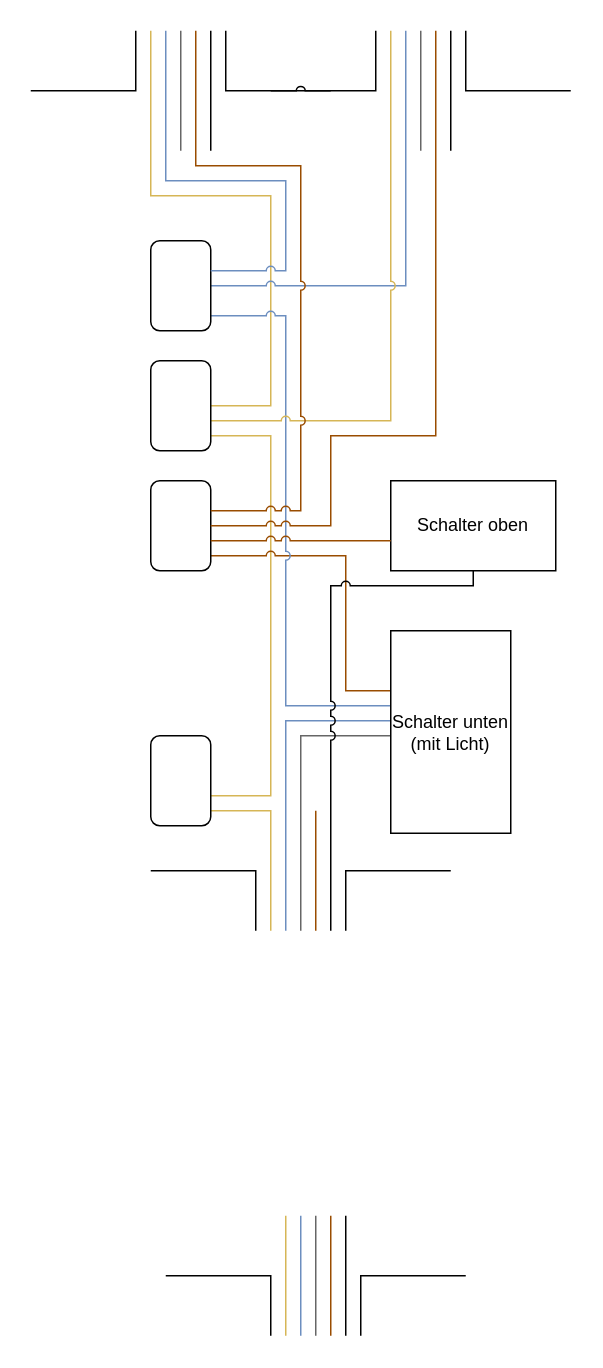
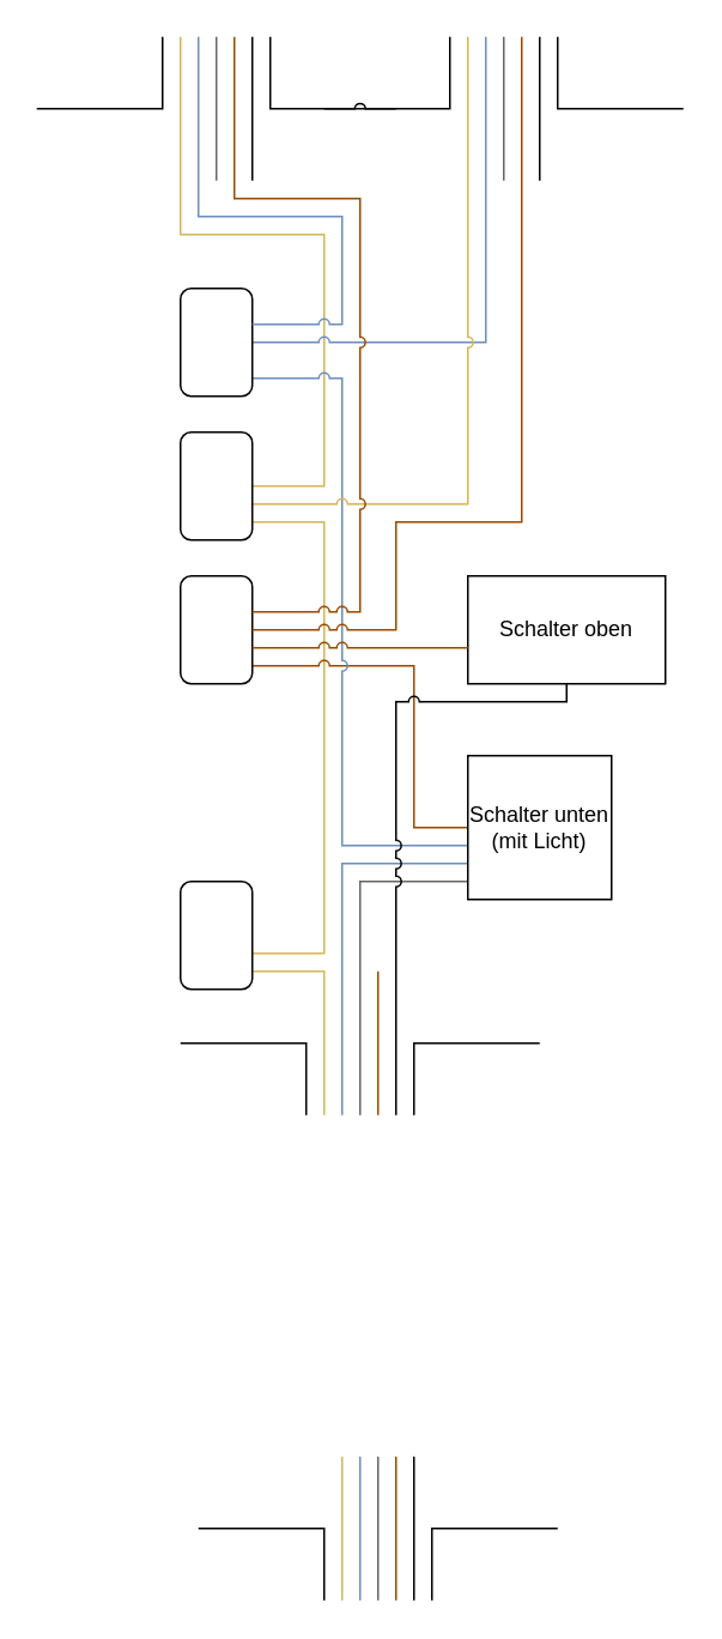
  <mxCell id="0" />
  <mxCell id="1" parent="0" />
  <mxCell id="2" value="" style="endArrow=none;html=1;rounded=0;fillColor=#fff2cc;strokeColor=#d6b656;edgeStyle=orthogonalEdgeStyle;jumpStyle=arc;" edge="1" parent="1" source="36"><mxGeometry width="50" height="50" relative="1" as="geometry"><mxPoint x="100" y="100.02" as="sourcePoint" /><mxPoint x="100" y="20.02" as="targetPoint" /><Array as="points"><mxPoint x="180" y="270" /><mxPoint x="180" y="130" /><mxPoint x="100" y="130" /></Array></mxGeometry></mxCell>
  <mxCell id="3" value="" style="endArrow=none;html=1;rounded=0;fillColor=#fff2cc;strokeColor=#d6b656;edgeStyle=orthogonalEdgeStyle;jumpStyle=arc;" edge="1" parent="1" source="36" target="14"><mxGeometry width="50" height="50" relative="1" as="geometry"><mxPoint x="180" y="280" as="sourcePoint" /><mxPoint x="160" y="550" as="targetPoint" /><Array as="points"><mxPoint x="180" y="290" /><mxPoint x="180" y="530" /></Array></mxGeometry></mxCell>
  <mxCell id="4" value="" style="endArrow=none;html=1;rounded=0;strokeColor=#994C00;fillColor=#a0522d;edgeStyle=orthogonalEdgeStyle;jumpStyle=arc;" edge="1" parent="1" source="13" target="15"><mxGeometry width="50" height="50" relative="1" as="geometry"><mxPoint x="230" y="420" as="sourcePoint" /><mxPoint x="230" y="340" as="targetPoint" /><Array as="points"><mxPoint x="230" y="460" /><mxPoint x="230" y="370" /></Array></mxGeometry></mxCell>
  <mxCell id="5" value="" style="endArrow=none;html=1;rounded=0;fillColor=#dae8fc;strokeColor=#6c8ebf;edgeStyle=orthogonalEdgeStyle;jumpStyle=arc;" edge="1" parent="1" source="38" target="13"><mxGeometry width="50" height="50" relative="1" as="geometry"><mxPoint x="110" as="sourcePoint" y="20" /><mxPoint x="270" y="490" as="targetPoint" /><Array as="points"><mxPoint x="190" y="210" /><mxPoint x="190" y="470" /></Array></mxGeometry></mxCell>
  <mxCell id="6" value="" style="endArrow=none;html=1;rounded=0;fillColor=#dae8fc;strokeColor=#6c8ebf;edgeStyle=orthogonalEdgeStyle;jumpStyle=arc;" edge="1" parent="1" target="13"><mxGeometry width="50" height="50" relative="1" as="geometry"><mxPoint x="190" y="620" as="sourcePoint" /><mxPoint x="180" y="490" as="targetPoint" /><Array as="points"><mxPoint x="190" y="620" /><mxPoint x="190" y="480" /></Array></mxGeometry></mxCell>
  <mxCell id="7" value="" style="endArrow=none;html=1;rounded=0;fillColor=#f5f5f5;strokeColor=#666666;gradientColor=#b3b3b3;edgeStyle=orthogonalEdgeStyle;jumpStyle=arc;" edge="1" parent="1" target="13"><mxGeometry width="50" height="50" relative="1" as="geometry"><mxPoint x="200" y="620" as="sourcePoint" /><mxPoint x="200" y="540" as="targetPoint" /><Array as="points"><mxPoint x="200" y="490" /></Array></mxGeometry></mxCell>
  <mxCell id="8" value="" style="endArrow=none;html=1;rounded=0;strokeColor=#994C00;fillColor=#a0522d;noJump=0;orthogonalLoop=0;jumpStyle=arc;edgeStyle=orthogonalEdgeStyle;" edge="1" parent="1"><mxGeometry width="50" height="50" relative="1" as="geometry"><mxPoint x="210" y="620" as="sourcePoint" /><mxPoint x="210" y="540" as="targetPoint" /><Array as="points"><mxPoint x="210" y="580" /><mxPoint x="210" y="580" /></Array></mxGeometry></mxCell>
  <mxCell id="9" value="" style="endArrow=none;html=1;rounded=0;jumpStyle=arc;edgeStyle=orthogonalEdgeStyle;" edge="1" parent="1" target="16"><mxGeometry width="50" height="50" relative="1" as="geometry"><mxPoint x="220" y="620" as="sourcePoint" /><mxPoint x="220" y="340" as="targetPoint" /><Array as="points"><mxPoint x="220" y="390" /></Array></mxGeometry></mxCell>
  <mxCell id="10" value="" style="endArrow=none;html=1;rounded=0;fillColor=#fff2cc;strokeColor=#d6b656;edgeStyle=orthogonalEdgeStyle;jumpStyle=arc;" edge="1" parent="1" target="14"><mxGeometry width="50" height="50" relative="1" as="geometry"><mxPoint x="180" y="620" as="sourcePoint" /><mxPoint x="150" y="540" as="targetPoint" /><Array as="points"><mxPoint x="180" y="540" /></Array></mxGeometry></mxCell>
  <mxCell id="11" value="" style="endArrow=none;html=1;rounded=0;edgeStyle=orthogonalEdgeStyle;jumpStyle=arc;" edge="1" parent="1"><mxGeometry width="50" height="50" relative="1" as="geometry"><mxPoint x="230" y="620" as="sourcePoint" /><mxPoint x="300" y="580" as="targetPoint" /><Array as="points"><mxPoint x="230" y="580" /></Array></mxGeometry></mxCell>
  <mxCell id="12" value="" style="endArrow=none;html=1;rounded=0;edgeStyle=orthogonalEdgeStyle;jumpStyle=arc;" edge="1" parent="1"><mxGeometry width="50" height="50" relative="1" as="geometry"><mxPoint x="100" y="580" as="sourcePoint" /><mxPoint x="170" y="620" as="targetPoint" /><Array as="points"><mxPoint x="100" y="580" /></Array></mxGeometry></mxCell>
- <mxCell id="13" value="&lt;div&gt;Schalter unten&lt;/div&gt;&lt;div&gt;(mit Licht)&lt;/div&gt;" style="whiteSpace=wrap;html=1;aspect=fixed;" vertex="1" parent="1"><mxGeometry x="260" y="420" width="80" height="135" as="geometry" /></mxCell>
+ <mxCell id="13" value="&lt;div&gt;Schalter unten&lt;/div&gt;&lt;div&gt;(mit Licht)&lt;/div&gt;" style="whiteSpace=wrap;html=1;aspect=fixed;" vertex="1" parent="1"><mxGeometry x="260" y="420" width="80" height="80" as="geometry" /></mxCell>
  <mxCell id="14" value="" style="rounded=1;whiteSpace=wrap;html=1;" vertex="1" parent="1"><mxGeometry x="100" y="490" width="40" height="60" as="geometry" /></mxCell>
  <mxCell id="15" value="" style="rounded=1;whiteSpace=wrap;html=1;" vertex="1" parent="1"><mxGeometry x="100" y="320" width="40" height="60" as="geometry" /></mxCell>
  <mxCell id="16" value="&lt;div&gt;Schalter oben&lt;/div&gt;" style="whiteSpace=wrap;html=1;aspect=fixed;" vertex="1" parent="1"><mxGeometry x="260" y="320" width="110" height="60" as="geometry" /></mxCell>
  <mxCell id="17" value="" style="endArrow=none;html=1;rounded=0;strokeColor=#994C00;fillColor=#a0522d;edgeStyle=orthogonalEdgeStyle;jumpStyle=arc;" edge="1" parent="1" source="16" target="15"><mxGeometry width="50" height="50" relative="1" as="geometry"><mxPoint x="270" y="500" as="sourcePoint" /><mxPoint x="150" y="380" as="targetPoint" /><Array as="points"><mxPoint x="250" y="360" /><mxPoint x="250" y="360" /></Array></mxGeometry></mxCell>
  <mxCell id="18" value="" style="endArrow=none;html=1;rounded=0;fillColor=#dae8fc;strokeColor=#6c8ebf;edgeStyle=orthogonalEdgeStyle;jumpStyle=arc;" edge="1" parent="1"><mxGeometry width="50" height="50" relative="1" as="geometry"><mxPoint x="200" y="890" as="sourcePoint" /><mxPoint x="200" y="810" as="targetPoint" /><Array as="points"><mxPoint x="200" y="890" /><mxPoint x="200" y="750" /></Array></mxGeometry></mxCell>
  <mxCell id="19" value="" style="endArrow=none;html=1;rounded=0;fillColor=#f5f5f5;strokeColor=#666666;gradientColor=#b3b3b3;edgeStyle=orthogonalEdgeStyle;jumpStyle=arc;" edge="1" parent="1"><mxGeometry width="50" height="50" relative="1" as="geometry"><mxPoint x="210" y="890" as="sourcePoint" /><mxPoint x="210" y="810" as="targetPoint" /><Array as="points"><mxPoint x="210" y="850" /><mxPoint x="210" y="850" /></Array></mxGeometry></mxCell>
  <mxCell id="20" value="" style="endArrow=none;html=1;rounded=0;strokeColor=#994C00;fillColor=#a0522d;noJump=0;orthogonalLoop=0;jumpStyle=arc;edgeStyle=orthogonalEdgeStyle;" edge="1" parent="1"><mxGeometry width="50" height="50" relative="1" as="geometry"><mxPoint x="220" y="890" as="sourcePoint" /><mxPoint x="220" y="810" as="targetPoint" /><Array as="points"><mxPoint x="220" y="850" /><mxPoint x="220" y="850" /></Array></mxGeometry></mxCell>
  <mxCell id="21" value="" style="endArrow=none;html=1;rounded=0;jumpStyle=arc;edgeStyle=orthogonalEdgeStyle;" edge="1" parent="1"><mxGeometry width="50" height="50" relative="1" as="geometry"><mxPoint x="230" y="890" as="sourcePoint" /><mxPoint x="230" y="810" as="targetPoint" /><Array as="points"><mxPoint x="230" y="850" /><mxPoint x="230" y="850" /></Array></mxGeometry></mxCell>
  <mxCell id="22" value="" style="endArrow=none;html=1;rounded=0;fillColor=#fff2cc;strokeColor=#d6b656;edgeStyle=orthogonalEdgeStyle;jumpStyle=arc;" edge="1" parent="1"><mxGeometry width="50" height="50" relative="1" as="geometry"><mxPoint x="190" y="890" as="sourcePoint" /><mxPoint x="190" y="810" as="targetPoint" /><Array as="points"><mxPoint x="190" y="810" /></Array></mxGeometry></mxCell>
  <mxCell id="23" value="" style="endArrow=none;html=1;rounded=0;edgeStyle=orthogonalEdgeStyle;jumpStyle=arc;" edge="1" parent="1"><mxGeometry width="50" height="50" relative="1" as="geometry"><mxPoint x="240" y="890" as="sourcePoint" /><mxPoint x="310" y="850" as="targetPoint" /><Array as="points"><mxPoint x="240" y="850" /></Array></mxGeometry></mxCell>
  <mxCell id="24" value="" style="endArrow=none;html=1;rounded=0;edgeStyle=orthogonalEdgeStyle;jumpStyle=arc;" edge="1" parent="1"><mxGeometry width="50" height="50" relative="1" as="geometry"><mxPoint x="110" y="850" as="sourcePoint" /><mxPoint x="180" y="890" as="targetPoint" /><Array as="points"><mxPoint x="110" y="850" /></Array></mxGeometry></mxCell>
  <mxCell id="25" value="" style="endArrow=none;html=1;rounded=0;fillColor=#f5f5f5;strokeColor=#666666;gradientColor=#b3b3b3;edgeStyle=orthogonalEdgeStyle;jumpStyle=arc;" edge="1" parent="1"><mxGeometry width="50" height="50" relative="1" as="geometry"><mxPoint x="120" y="100.02" as="sourcePoint" /><mxPoint x="120" y="20.02" as="targetPoint" /><Array as="points"><mxPoint x="120" y="60.02" /><mxPoint x="120" y="60.02" /></Array></mxGeometry></mxCell>
  <mxCell id="26" value="" style="endArrow=none;html=1;rounded=0;jumpStyle=arc;edgeStyle=orthogonalEdgeStyle;" edge="1" parent="1"><mxGeometry width="50" height="50" relative="1" as="geometry"><mxPoint x="140" y="100.02" as="sourcePoint" /><mxPoint x="140" y="20.02" as="targetPoint" /><Array as="points"><mxPoint x="140" y="60.02" /><mxPoint x="140" y="60.02" /></Array></mxGeometry></mxCell>
  <mxCell id="27" value="" style="endArrow=none;html=1;rounded=0;edgeStyle=orthogonalEdgeStyle;jumpStyle=arc;" edge="1" parent="1"><mxGeometry width="50" height="50" relative="1" as="geometry"><mxPoint x="150" as="sourcePoint" y="20" /><mxPoint x="220" y="60.02" as="targetPoint" /><Array as="points"><mxPoint x="150" y="60.02" /></Array></mxGeometry></mxCell>
  <mxCell id="28" value="" style="endArrow=none;html=1;rounded=0;edgeStyle=orthogonalEdgeStyle;jumpStyle=arc;" edge="1" parent="1"><mxGeometry width="50" height="50" relative="1" as="geometry"><mxPoint x="20" y="60.02" as="sourcePoint" /><mxPoint x="90" as="targetPoint" y="20" /><Array as="points"><mxPoint x="20" y="60.02" /></Array></mxGeometry></mxCell>
  <mxCell id="29" value="" style="endArrow=none;html=1;rounded=0;fillColor=#dae8fc;strokeColor=#6c8ebf;edgeStyle=orthogonalEdgeStyle;jumpStyle=arc;" edge="1" parent="1" source="38"><mxGeometry width="50" height="50" relative="1" as="geometry"><mxPoint x="270" y="100.02" as="sourcePoint" /><mxPoint x="270" y="20.02" as="targetPoint" /><Array as="points"><mxPoint x="270" y="190" /></Array></mxGeometry></mxCell>
  <mxCell id="30" value="" style="endArrow=none;html=1;rounded=0;fillColor=#f5f5f5;strokeColor=#666666;gradientColor=#b3b3b3;edgeStyle=orthogonalEdgeStyle;jumpStyle=arc;" edge="1" parent="1"><mxGeometry width="50" height="50" relative="1" as="geometry"><mxPoint x="280" y="100.02" as="sourcePoint" /><mxPoint x="280" y="20.02" as="targetPoint" /><Array as="points"><mxPoint x="280" y="60.02" /><mxPoint x="280" y="60.02" /></Array></mxGeometry></mxCell>
  <mxCell id="31" value="" style="endArrow=none;html=1;rounded=0;strokeColor=#994C00;fillColor=#a0522d;noJump=0;orthogonalLoop=0;jumpStyle=arc;edgeStyle=orthogonalEdgeStyle;" edge="1" parent="1" source="15"><mxGeometry width="50" height="50" relative="1" as="geometry"><mxPoint x="290" y="100.02" as="sourcePoint" /><mxPoint x="290" y="20.02" as="targetPoint" /><Array as="points"><mxPoint x="220" y="350" /><mxPoint x="220" y="290" /><mxPoint x="290" y="290" /></Array></mxGeometry></mxCell>
  <mxCell id="32" value="" style="endArrow=none;html=1;rounded=0;jumpStyle=arc;edgeStyle=orthogonalEdgeStyle;" edge="1" parent="1"><mxGeometry width="50" height="50" relative="1" as="geometry"><mxPoint x="300" y="100.02" as="sourcePoint" /><mxPoint x="300" y="20.02" as="targetPoint" /><Array as="points"><mxPoint x="300" y="60.02" /><mxPoint x="300" y="60.02" /></Array></mxGeometry></mxCell>
  <mxCell id="33" value="" style="endArrow=none;html=1;rounded=0;fillColor=#fff2cc;strokeColor=#d6b656;edgeStyle=orthogonalEdgeStyle;jumpStyle=arc;" edge="1" parent="1" source="36"><mxGeometry width="50" height="50" relative="1" as="geometry"><mxPoint x="260" y="100.02" as="sourcePoint" /><mxPoint x="260" y="20.02" as="targetPoint" /><Array as="points"><mxPoint x="260" y="280" /></Array></mxGeometry></mxCell>
  <mxCell id="34" value="" style="endArrow=none;html=1;rounded=0;edgeStyle=orthogonalEdgeStyle;jumpStyle=arc;" edge="1" parent="1"><mxGeometry width="50" height="50" relative="1" as="geometry"><mxPoint x="310" as="sourcePoint" y="20" /><mxPoint x="380" y="60.02" as="targetPoint" /><Array as="points"><mxPoint x="310" y="60.02" /></Array></mxGeometry></mxCell>
  <mxCell id="35" value="" style="endArrow=none;html=1;rounded=0;edgeStyle=orthogonalEdgeStyle;jumpStyle=arc;" edge="1" parent="1"><mxGeometry width="50" height="50" relative="1" as="geometry"><mxPoint x="180" y="60.02" as="sourcePoint" /><mxPoint x="250" as="targetPoint" y="20" /><Array as="points"><mxPoint x="180" y="60.02" /></Array></mxGeometry></mxCell>
  <mxCell id="36" value="" style="rounded=1;whiteSpace=wrap;html=1;" vertex="1" parent="1"><mxGeometry x="100" y="240" width="40" height="60" as="geometry" /></mxCell>
  <mxCell id="37" value="" style="endArrow=none;html=1;rounded=0;strokeColor=#994C00;fillColor=#a0522d;noJump=0;orthogonalLoop=0;jumpStyle=arc;edgeStyle=orthogonalEdgeStyle;" edge="1" parent="1" source="15"><mxGeometry width="50" height="50" relative="1" as="geometry"><mxPoint x="130" y="100.02" as="sourcePoint" /><mxPoint x="130" y="20.02" as="targetPoint" /><Array as="points"><mxPoint x="200" y="340" /><mxPoint x="200" y="110" /><mxPoint x="130" y="110" /></Array></mxGeometry></mxCell>
  <mxCell id="38" value="" style="rounded=1;whiteSpace=wrap;html=1;" vertex="1" parent="1"><mxGeometry x="100" y="160" width="40" height="60" as="geometry" /></mxCell>
  <mxCell id="39" value="" style="endArrow=none;html=1;rounded=0;fillColor=#dae8fc;strokeColor=#6c8ebf;edgeStyle=orthogonalEdgeStyle;jumpStyle=arc;" edge="1" parent="1" source="38"><mxGeometry width="50" height="50" relative="1" as="geometry"><mxPoint x="150" y="200" as="sourcePoint" /><mxPoint x="110" as="targetPoint" y="20" /><Array as="points"><mxPoint x="190" y="180" /><mxPoint x="190" y="120" /><mxPoint x="110" y="120" /></Array></mxGeometry></mxCell>
